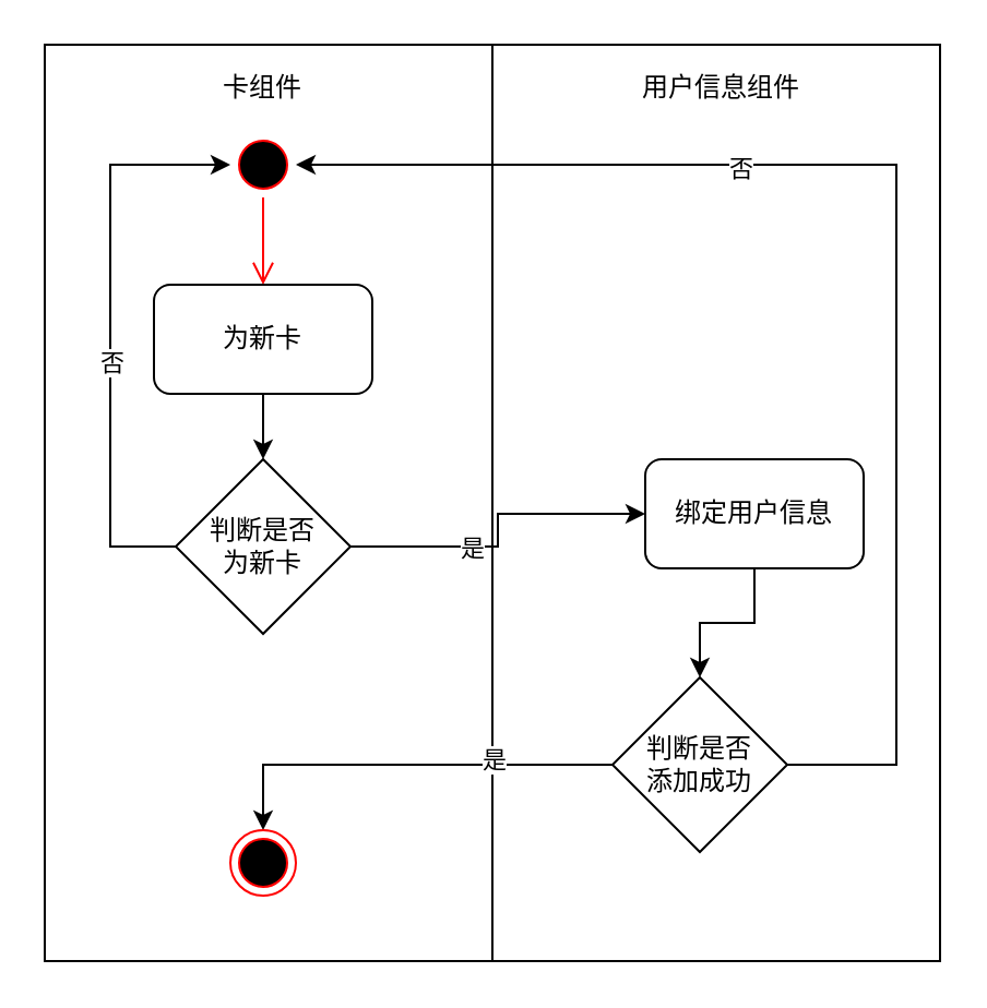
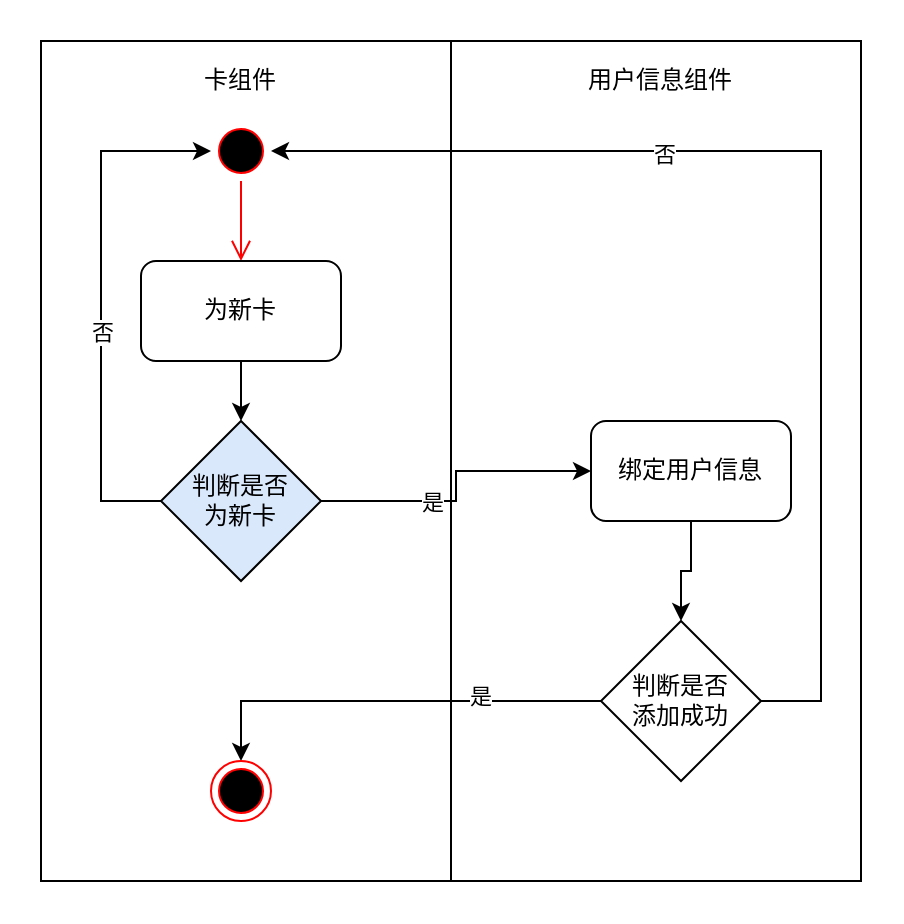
  <mxCell id="0" />
  <mxCell id="1" parent="0" />
  <mxCell id="2" value="" style="rounded=0;whiteSpace=wrap;html=1;" vertex="1" parent="1"><mxGeometry x="20" y="20" width="205" height="420" as="geometry" /></mxCell>
  <mxCell id="3" value="" style="rounded=0;whiteSpace=wrap;html=1;" vertex="1" parent="1"><mxGeometry x="225" y="20" width="205" height="420" as="geometry" /></mxCell>
  <mxCell id="4" value="卡组件" style="text;html=1;strokeColor=none;fillColor=none;align=center;verticalAlign=middle;whiteSpace=wrap;rounded=0;" vertex="1" parent="1"><mxGeometry x="100" y="30" width="40" height="20" as="geometry" /></mxCell>
  <mxCell id="5" value="用户信息组件" style="text;html=1;strokeColor=none;fillColor=none;align=center;verticalAlign=middle;whiteSpace=wrap;rounded=0;" vertex="1" parent="1"><mxGeometry x="290" y="30" width="80" height="20" as="geometry" /></mxCell>
  <mxCell id="6" value="" style="ellipse;html=1;shape=startState;fillColor=#000000;strokeColor=#ff0000;" vertex="1" parent="1"><mxGeometry x="105" y="60" width="30" height="30" as="geometry" /></mxCell>
  <mxCell id="7" value="" style="edgeStyle=orthogonalEdgeStyle;html=1;verticalAlign=bottom;endArrow=open;endSize=8;strokeColor=#ff0000;" edge="1" source="6" parent="1"><mxGeometry relative="1" as="geometry"><mxPoint x="120" y="130" as="targetPoint" /></mxGeometry></mxCell>
  <mxCell id="8" style="edgeStyle=orthogonalEdgeStyle;rounded=0;orthogonalLoop=1;jettySize=auto;html=1;exitX=0.5;exitY=1;exitDx=0;exitDy=0;entryX=0.5;entryY=0;entryDx=0;entryDy=0;" edge="1" parent="1" source="9" target="14"><mxGeometry relative="1" as="geometry"><Array as="points" /></mxGeometry></mxCell>
  <mxCell id="9" value="为新卡" style="rounded=1;whiteSpace=wrap;html=1;" vertex="1" parent="1"><mxGeometry x="70" y="130" width="100" height="50" as="geometry" /></mxCell>
  <mxCell id="10" style="edgeStyle=orthogonalEdgeStyle;rounded=0;orthogonalLoop=1;jettySize=auto;html=1;exitX=0;exitY=0.5;exitDx=0;exitDy=0;entryX=0;entryY=0.5;entryDx=0;entryDy=0;" edge="1" parent="1" source="14" target="6"><mxGeometry relative="1" as="geometry"><Array as="points"><mxPoint x="50" y="250" /><mxPoint x="50" y="75" /></Array></mxGeometry></mxCell>
  <mxCell id="11" value="否" style="edgeLabel;html=1;align=center;verticalAlign=middle;resizable=0;points=[];" vertex="1" connectable="0" parent="10"><mxGeometry x="0.015" relative="1" as="geometry"><mxPoint y="17" as="offset" /></mxGeometry></mxCell>
  <mxCell id="12" style="edgeStyle=orthogonalEdgeStyle;rounded=0;orthogonalLoop=1;jettySize=auto;html=1;exitX=1;exitY=0.5;exitDx=0;exitDy=0;entryX=0;entryY=0.5;entryDx=0;entryDy=0;" edge="1" parent="1" source="14" target="16"><mxGeometry relative="1" as="geometry" /></mxCell>
  <mxCell id="13" value="是" style="edgeLabel;html=1;align=center;verticalAlign=middle;resizable=0;points=[];" vertex="1" connectable="0" parent="12"><mxGeometry x="-0.262" relative="1" as="geometry"><mxPoint as="offset" /></mxGeometry></mxCell>
- <mxCell id="14" value="判断是否&lt;br&gt;为新卡" style="rhombus;whiteSpace=wrap;html=1;" vertex="1" parent="1"><mxGeometry x="80" y="210" width="80" height="80" as="geometry" /></mxCell>
+ <mxCell id="14" value="判断是否&lt;br&gt;为新卡" style="rhombus;whiteSpace=wrap;html=1;fillColor=#dae8fc;" vertex="1" parent="1"><mxGeometry x="80" y="210" width="80" height="80" as="geometry" /></mxCell>
  <mxCell id="15" style="edgeStyle=orthogonalEdgeStyle;rounded=0;orthogonalLoop=1;jettySize=auto;html=1;exitX=0.5;exitY=1;exitDx=0;exitDy=0;entryX=0.5;entryY=0;entryDx=0;entryDy=0;" edge="1" parent="1" source="16" target="21"><mxGeometry relative="1" as="geometry" /></mxCell>
  <mxCell id="16" value="绑定用户信息" style="rounded=1;whiteSpace=wrap;html=1;" vertex="1" parent="1"><mxGeometry x="295" y="210" width="100" height="50" as="geometry" /></mxCell>
  <mxCell id="17" style="edgeStyle=orthogonalEdgeStyle;rounded=0;orthogonalLoop=1;jettySize=auto;html=1;exitX=0;exitY=0.5;exitDx=0;exitDy=0;entryX=0.5;entryY=0;entryDx=0;entryDy=0;" edge="1" parent="1" source="21" target="22"><mxGeometry relative="1" as="geometry" /></mxCell>
  <mxCell id="18" value="是" style="edgeLabel;html=1;align=center;verticalAlign=middle;resizable=0;points=[];" vertex="1" connectable="0" parent="17"><mxGeometry x="-0.419" y="-3" relative="1" as="geometry"><mxPoint as="offset" /></mxGeometry></mxCell>
  <mxCell id="19" style="edgeStyle=orthogonalEdgeStyle;rounded=0;orthogonalLoop=1;jettySize=auto;html=1;exitX=1;exitY=0.5;exitDx=0;exitDy=0;entryX=1;entryY=0.5;entryDx=0;entryDy=0;" edge="1" parent="1" source="21" target="6"><mxGeometry relative="1" as="geometry"><Array as="points"><mxPoint x="410" y="350" /><mxPoint x="410" y="75" /></Array></mxGeometry></mxCell>
  <mxCell id="20" value="否" style="edgeLabel;html=1;align=center;verticalAlign=middle;resizable=0;points=[];" vertex="1" connectable="0" parent="19"><mxGeometry x="0.324" y="1" relative="1" as="geometry"><mxPoint as="offset" /></mxGeometry></mxCell>
- <mxCell id="21" value="判断是否&lt;br&gt;添加成功" style="rhombus;whiteSpace=wrap;html=1;" vertex="1" parent="1"><mxGeometry x="280" y="310" width="80" height="80" as="geometry" /></mxCell>
+ <mxCell id="21" value="判断是否&lt;br&gt;添加成功" style="rhombus;whiteSpace=wrap;html=1;" vertex="1" parent="1"><mxGeometry x="300" y="310" width="80" height="80" as="geometry" /></mxCell>
  <mxCell id="22" value="" style="ellipse;html=1;shape=endState;fillColor=#000000;strokeColor=#ff0000;" vertex="1" parent="1"><mxGeometry x="105" y="380" width="30" height="30" as="geometry" /></mxCell>
